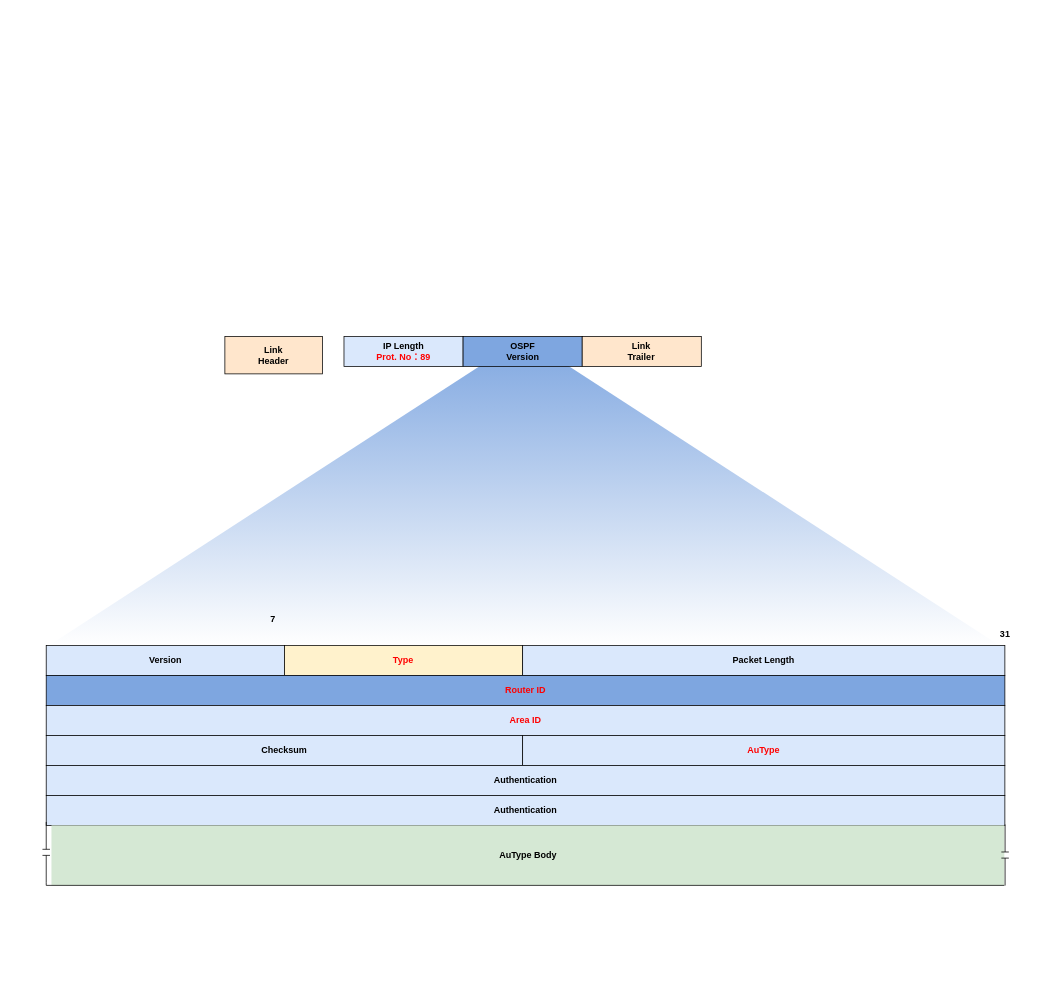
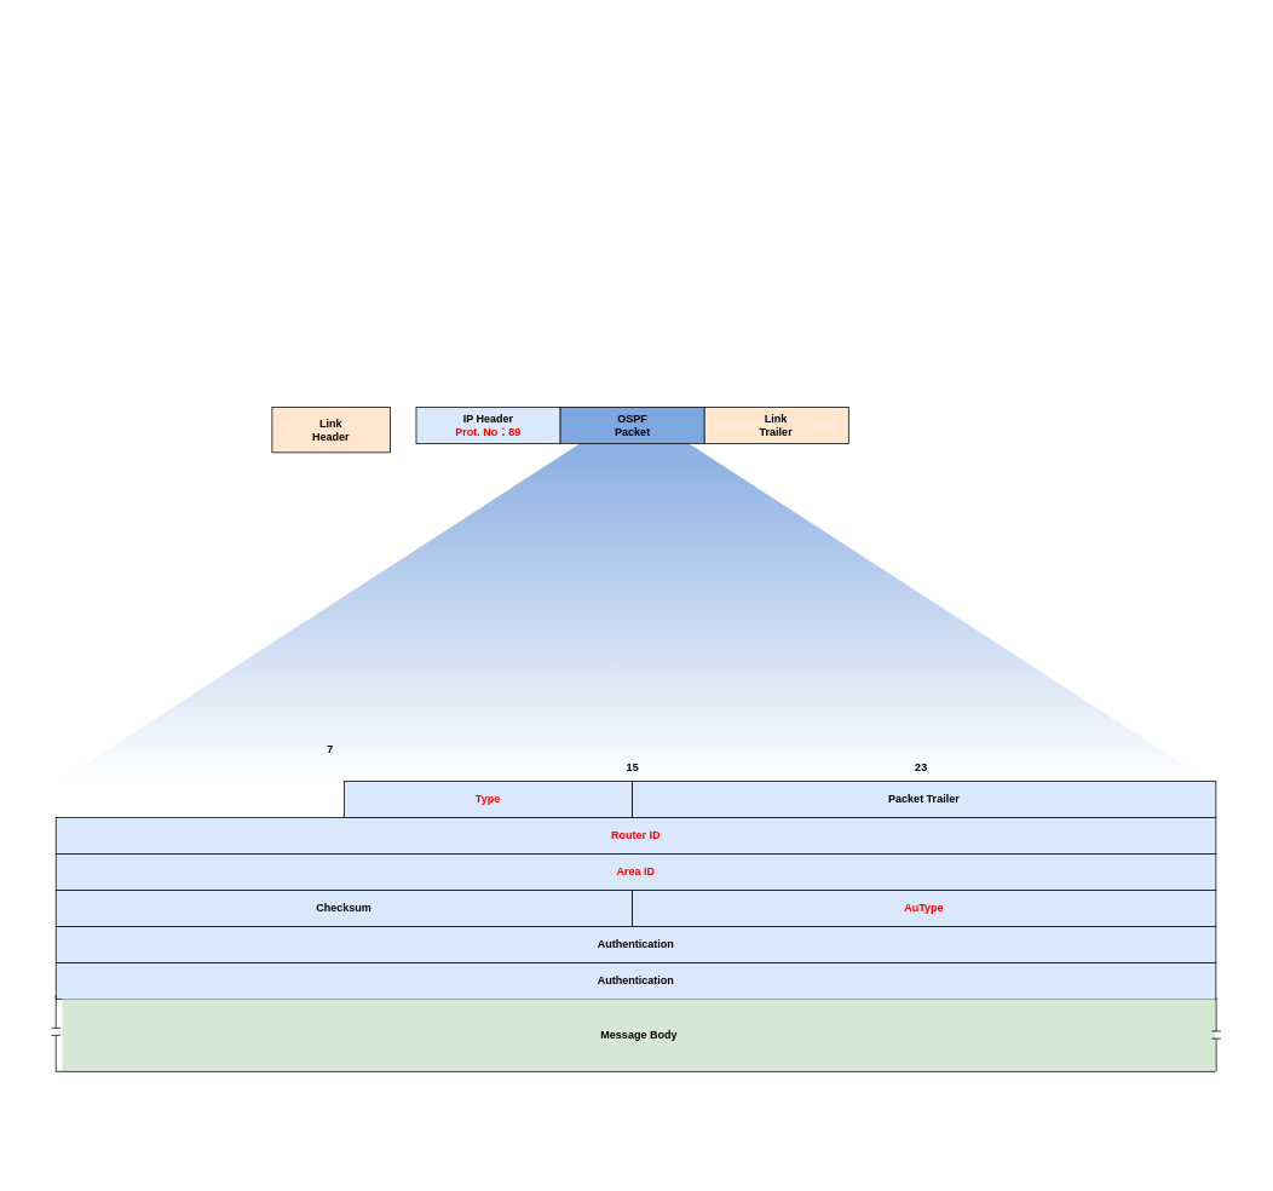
  <mxCell id="0" />
  <mxCell id="1" parent="0" />
  <mxCell id="2" value="" style="triangle;whiteSpace=wrap;html=1;rotation=-90;gradientColor=#7EA6E0;gradientDirection=east;strokeColor=none;fontStyle=1" parent="1" vertex="1"><mxGeometry x="492.33" y="20.09" width="411.6" height="1269.58" as="geometry" /></mxCell>
- <mxCell id="3" value="&lt;span&gt;Version&lt;/span&gt;" style="rounded=0;whiteSpace=wrap;html=1;fillColor=#dae8fc;strokeColor=#000000;fontStyle=1" parent="1" vertex="1"><mxGeometry x="60.777" y="860" width="317.626" height="40" as="geometry" /></mxCell>
- <mxCell id="4" value="&lt;span&gt;&lt;font style=&quot;color: rgb(255, 0, 0);&quot;&gt;Type&lt;/font&gt;&lt;/span&gt;" style="rounded=0;whiteSpace=wrap;html=1;fillColor=#fff2cc;strokeColor=#000000;fontStyle=1;" parent="1" vertex="1"><mxGeometry x="378.404" y="860" width="317.626" height="40" as="geometry" /></mxCell>
- <mxCell id="5" value="Packet Length" style="rounded=0;whiteSpace=wrap;html=1;fillColor=#dae8fc;strokeColor=#000000;fontStyle=1" parent="1" vertex="1"><mxGeometry x="696.03" y="860" width="642.97" height="40" as="geometry" /></mxCell>
- <mxCell id="6" value="&lt;font style=&quot;color: rgb(255, 0, 0);&quot;&gt;Router ID&lt;/font&gt;" style="rounded=0;whiteSpace=wrap;html=1;fillColor=#7ea6e0;strokeColor=#000000;fontStyle=1;" parent="1" vertex="1"><mxGeometry x="60.78" y="900" width="1278.22" height="40" as="geometry" /></mxCell>
+ <mxCell id="4" value="&lt;span&gt;&lt;font style=&quot;color: rgb(255, 0, 0);&quot;&gt;Type&lt;/font&gt;&lt;/span&gt;" style="rounded=0;whiteSpace=wrap;html=1;fillColor=#dae8fc;strokeColor=#000000;fontStyle=1" parent="1" vertex="1"><mxGeometry x="378.404" y="860" width="317.626" height="40" as="geometry" /></mxCell>
+ <mxCell id="5" value="Packet Trailer" style="rounded=0;whiteSpace=wrap;html=1;fillColor=#dae8fc;strokeColor=#000000;fontStyle=1" parent="1" vertex="1"><mxGeometry x="696.03" y="860" width="642.97" height="40" as="geometry" /></mxCell>
+ <mxCell id="6" value="&lt;font style=&quot;color: rgb(255, 0, 0);&quot;&gt;Router ID&lt;/font&gt;" style="rounded=0;whiteSpace=wrap;html=1;fillColor=#dae8fc;strokeColor=#000000;fontStyle=1" parent="1" vertex="1"><mxGeometry x="60.78" y="900" width="1278.22" height="40" as="geometry" /></mxCell>
  <mxCell id="7" value="&lt;font style=&quot;color: rgb(255, 0, 0);&quot;&gt;Area ID&lt;/font&gt;" style="rounded=0;whiteSpace=wrap;html=1;fillColor=#dae8fc;strokeColor=#000000;fontStyle=1" parent="1" vertex="1"><mxGeometry x="60.78" y="940" width="1278.22" height="40" as="geometry" /></mxCell>
  <mxCell id="8" value="&lt;span&gt;7&lt;/span&gt;" style="text;html=1;align=center;verticalAlign=middle;resizable=0;points=[];autosize=1;strokeColor=none;fillColor=none;fontStyle=1" parent="1" vertex="1"><mxGeometry x="348.406" y="810" width="30" height="30" as="geometry" /></mxCell>
- <mxCell id="10" value="&lt;span&gt;31&lt;/span&gt;" style="text;html=1;align=center;verticalAlign=middle;resizable=0;points=[];autosize=1;strokeColor=none;fillColor=none;fontStyle=1" parent="1" vertex="1"><mxGeometry x="1319.303" y="830" width="40" height="30" as="geometry" /></mxCell>
+ <mxCell id="9" value="&lt;span&gt;15&lt;/span&gt;" style="text;html=1;align=center;verticalAlign=middle;resizable=0;points=[];autosize=1;strokeColor=none;fillColor=none;fontStyle=1" parent="1" vertex="1"><mxGeometry x="676.026" y="830" width="40" height="30" as="geometry" /></mxCell>
  <mxCell id="11" value="Checksum" style="rounded=0;whiteSpace=wrap;html=1;fillColor=#dae8fc;strokeColor=#000000;fontStyle=1" parent="1" vertex="1"><mxGeometry x="60.777" y="980" width="635.252" height="40" as="geometry" /></mxCell>
  <mxCell id="12" value="&lt;font style=&quot;color: rgb(255, 0, 0);&quot;&gt;AuType&lt;/font&gt;" style="rounded=0;whiteSpace=wrap;html=1;fillColor=#dae8fc;strokeColor=#000000;fontStyle=1" parent="1" vertex="1"><mxGeometry x="696.03" y="980" width="642.97" height="40" as="geometry" /></mxCell>
  <mxCell id="13" value="Authentication" style="rounded=0;whiteSpace=wrap;html=1;fillColor=#dae8fc;strokeColor=#000000;fontStyle=1" parent="1" vertex="1"><mxGeometry x="60.78" y="1020" width="1278.22" height="40" as="geometry" /></mxCell>
  <mxCell id="14" value="Link&lt;div&gt;Header&lt;/div&gt;" style="rounded=0;whiteSpace=wrap;html=1;fillColor=#ffe6cc;strokeColor=#000000;fontStyle=1" parent="1" vertex="1"><mxGeometry x="298.997" y="448" width="130" height="50" as="geometry" /></mxCell>
- <mxCell id="15" value="IP Length&lt;div&gt;&lt;font style=&quot;color: rgb(255, 0, 0);&quot;&gt;Prot. No：89&lt;/font&gt;&lt;/div&gt;" style="rounded=0;whiteSpace=wrap;html=1;fillColor=#dae8fc;strokeColor=#000000;fontStyle=1" parent="1" vertex="1"><mxGeometry x="457.81" y="448" width="158.813" height="40" as="geometry" /></mxCell>
- <mxCell id="16" value="&lt;font style=&quot;color: rgb(0, 0, 0);&quot;&gt;OSPF&lt;/font&gt;&lt;div&gt;&lt;font style=&quot;color: rgb(0, 0, 0);&quot;&gt;Version&lt;/font&gt;&lt;/div&gt;" style="rounded=0;whiteSpace=wrap;html=1;fillColor=#7EA6E0;fontColor=#ffffff;strokeColor=#000000;fontStyle=1" parent="1" vertex="1"><mxGeometry x="616.623" y="448" width="158.813" height="40" as="geometry" /></mxCell>
+ <mxCell id="15" value="IP Header&lt;div&gt;&lt;font style=&quot;color: rgb(255, 0, 0);&quot;&gt;Prot. No：89&lt;/font&gt;&lt;/div&gt;" style="rounded=0;whiteSpace=wrap;html=1;fillColor=#dae8fc;strokeColor=#000000;fontStyle=1" parent="1" vertex="1"><mxGeometry x="457.81" y="448" width="158.813" height="40" as="geometry" /></mxCell>
+ <mxCell id="16" value="&lt;font style=&quot;color: rgb(0, 0, 0);&quot;&gt;OSPF&lt;/font&gt;&lt;div&gt;&lt;font style=&quot;color: rgb(0, 0, 0);&quot;&gt;Packet&lt;/font&gt;&lt;/div&gt;" style="rounded=0;whiteSpace=wrap;html=1;fillColor=#7EA6E0;fontColor=#ffffff;strokeColor=#000000;fontStyle=1" parent="1" vertex="1"><mxGeometry x="616.623" y="448" width="158.813" height="40" as="geometry" /></mxCell>
  <mxCell id="17" value="Link&lt;div&gt;Trailer&lt;/div&gt;" style="rounded=0;whiteSpace=wrap;html=1;fillColor=#ffe6cc;strokeColor=#000000;fontStyle=1" parent="1" vertex="1"><mxGeometry x="775.436" y="448" width="158.813" height="40" as="geometry" /></mxCell>
  <mxCell id="18" value="Authentication" style="rounded=0;whiteSpace=wrap;html=1;fillColor=#dae8fc;strokeColor=#000000;fontStyle=1" parent="1" vertex="1"><mxGeometry x="60.78" y="1060" width="1278.22" height="40" as="geometry" /></mxCell>
- <mxCell id="19" value="AuType Body" style="rounded=0;whiteSpace=wrap;html=1;fillColor=#d5e8d4;strokeColor=none;fontStyle=1" parent="1" vertex="1"><mxGeometry x="67.777" y="1100" width="1270.504" height="80" as="geometry" /></mxCell>
+ <mxCell id="19" value="Message Body" style="rounded=0;whiteSpace=wrap;html=1;fillColor=#d5e8d4;strokeColor=none;fontStyle=1" parent="1" vertex="1"><mxGeometry x="67.777" y="1100" width="1270.504" height="80" as="geometry" /></mxCell>
  <mxCell id="20" style="edgeStyle=orthogonalEdgeStyle;rounded=0;orthogonalLoop=1;jettySize=auto;html=1;exitX=1;exitY=0.5;exitDx=0;exitDy=0;exitPerimeter=0;entryX=1;entryY=1;entryDx=0;entryDy=0;endArrow=none;startFill=0;" parent="1" source="21" target="19" edge="1"><mxGeometry relative="1" as="geometry"><Array as="points"><mxPoint x="60.777" y="1180" /></Array></mxGeometry></mxCell>
  <mxCell id="21" value="" style="pointerEvents=1;verticalLabelPosition=bottom;shadow=0;dashed=0;align=center;html=1;verticalAlign=top;shape=mxgraph.electrical.capacitors.capacitor_1;rotation=90;" parent="1" vertex="1"><mxGeometry x="20.26" y="1130.96" width="81.07" height="10" as="geometry" /></mxCell>
  <mxCell id="22" value="" style="pointerEvents=1;verticalLabelPosition=bottom;shadow=0;dashed=0;align=center;html=1;verticalAlign=top;shape=mxgraph.electrical.capacitors.capacitor_1;rotation=90;" parent="1" vertex="1"><mxGeometry x="1298.64" y="1134.56" width="81.32" height="10" as="geometry" /></mxCell>
+ <mxCell id="23" value="&lt;span&gt;23&lt;/span&gt;" style="text;html=1;align=center;verticalAlign=middle;resizable=0;points=[];autosize=1;strokeColor=none;fillColor=none;fontStyle=1" parent="1" vertex="1"><mxGeometry x="993.653" y="830" width="40" height="30" as="geometry" /></mxCell>
